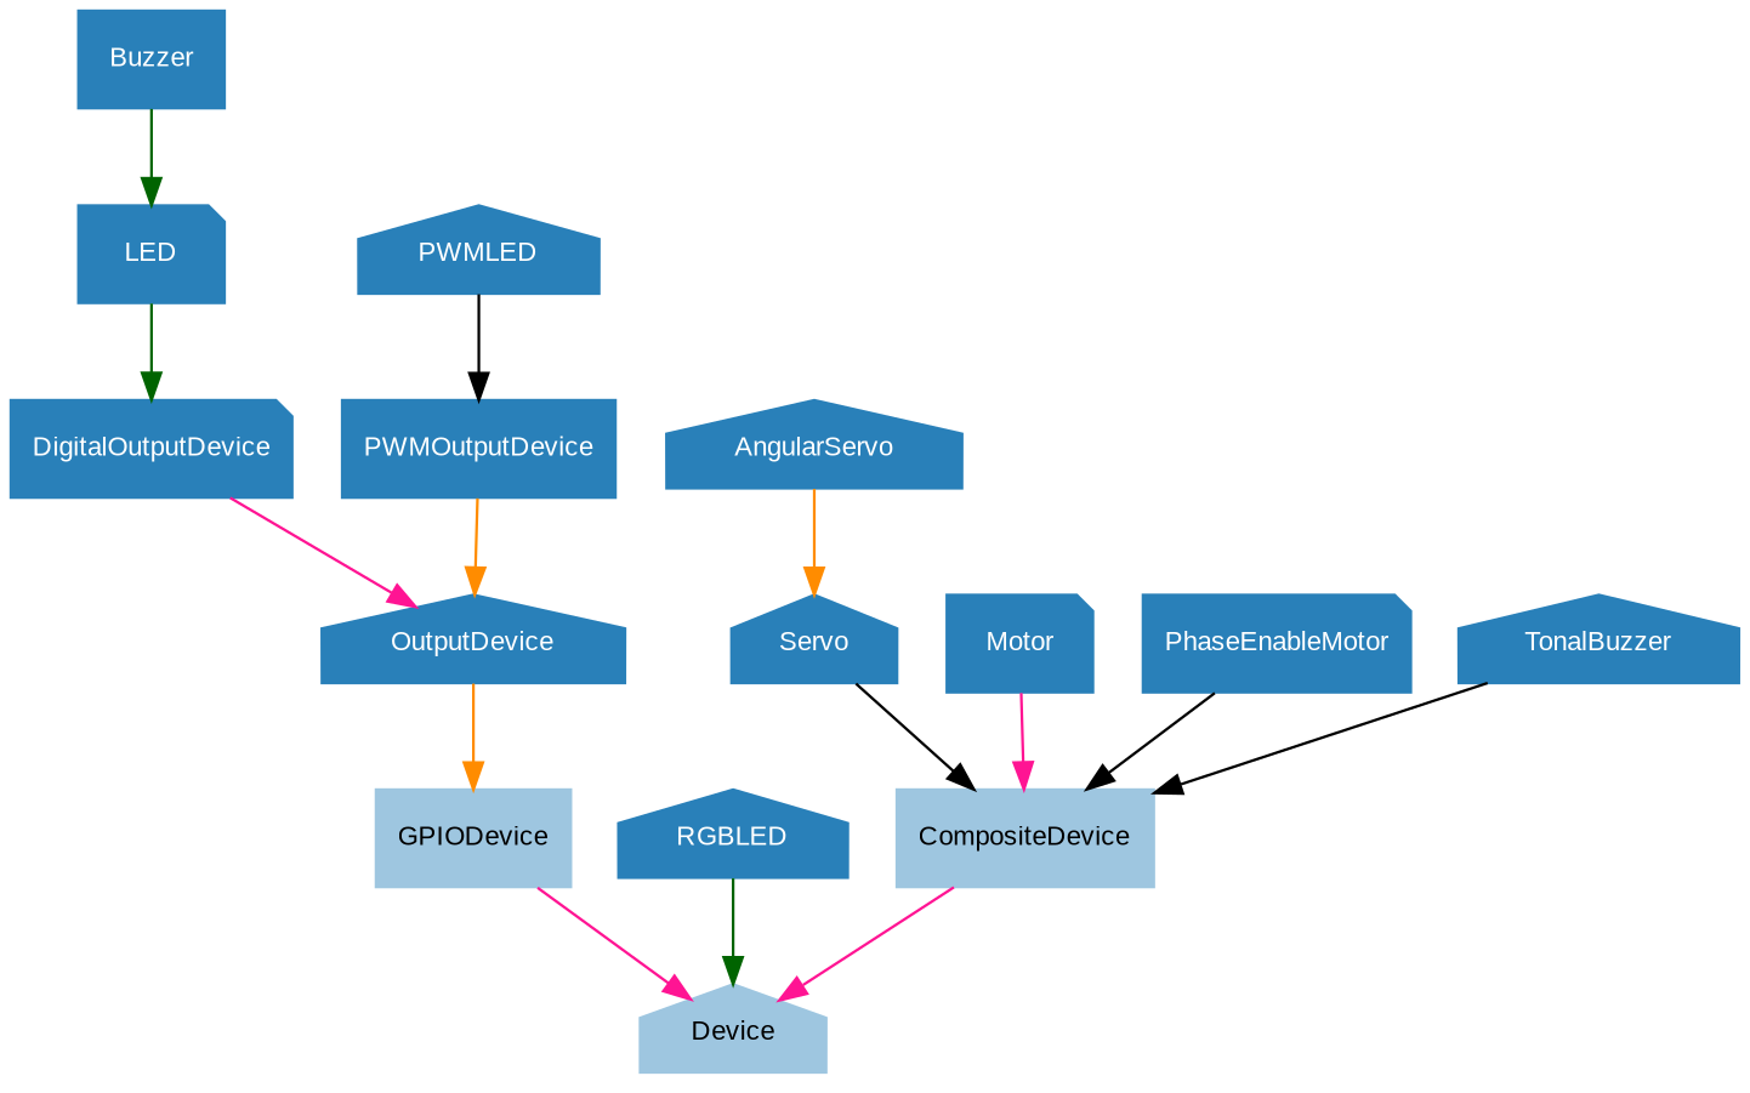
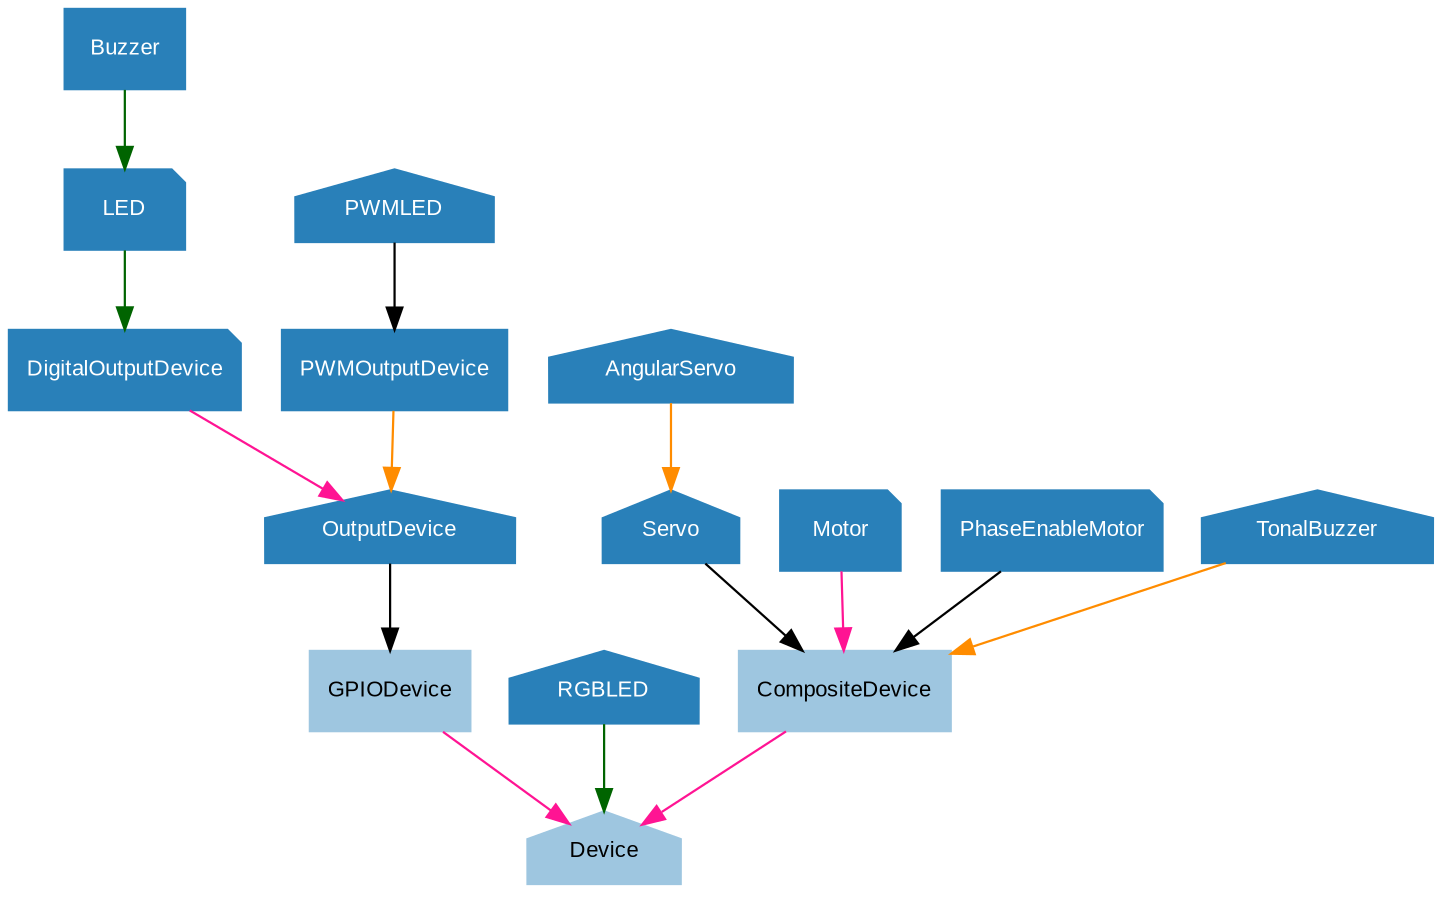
  digraph {
    rankdir=TB
    node [color="#2980b9" fontcolor="#ffffff" fontname=Arial fontsize=10 shape=house style=filled]
    edge [color=black]
    CompositeDevice [color="#9ec6e0" fontcolor="#000000" shape=box]
    Device [color="#9ec6e0" fontcolor="#000000"]
    GPIODevice [color="#9ec6e0" fontcolor="#000000" shape=box]
    AngularServo
    Servo
    Buzzer [shape=box]
    LED [shape=note]
    DigitalOutputDevice [shape=note]
    OutputDevice
    Motor [shape=note]
    PWMOutputDevice [shape=box]
    PWMLED
    PhaseEnableMotor [shape=note]
    RGBLED
    TonalBuzzer
    CompositeDevice -> Device [color=deeppink]
    GPIODevice -> Device [color=deeppink]
    AngularServo -> Servo [color=darkorange]
    Servo -> CompositeDevice
    Buzzer -> LED [color=darkgreen]
    LED -> DigitalOutputDevice [color=darkgreen]
    DigitalOutputDevice -> OutputDevice [color=deeppink]
-   OutputDevice -> GPIODevice [color=darkorange]
+   OutputDevice -> GPIODevice
    Motor -> CompositeDevice [color=deeppink]
    PWMOutputDevice -> OutputDevice [color=darkorange]
    PWMLED -> PWMOutputDevice
    PhaseEnableMotor -> CompositeDevice
    RGBLED -> Device [color=darkgreen]
-   TonalBuzzer -> CompositeDevice
+   TonalBuzzer -> CompositeDevice [color=darkorange]
  }
